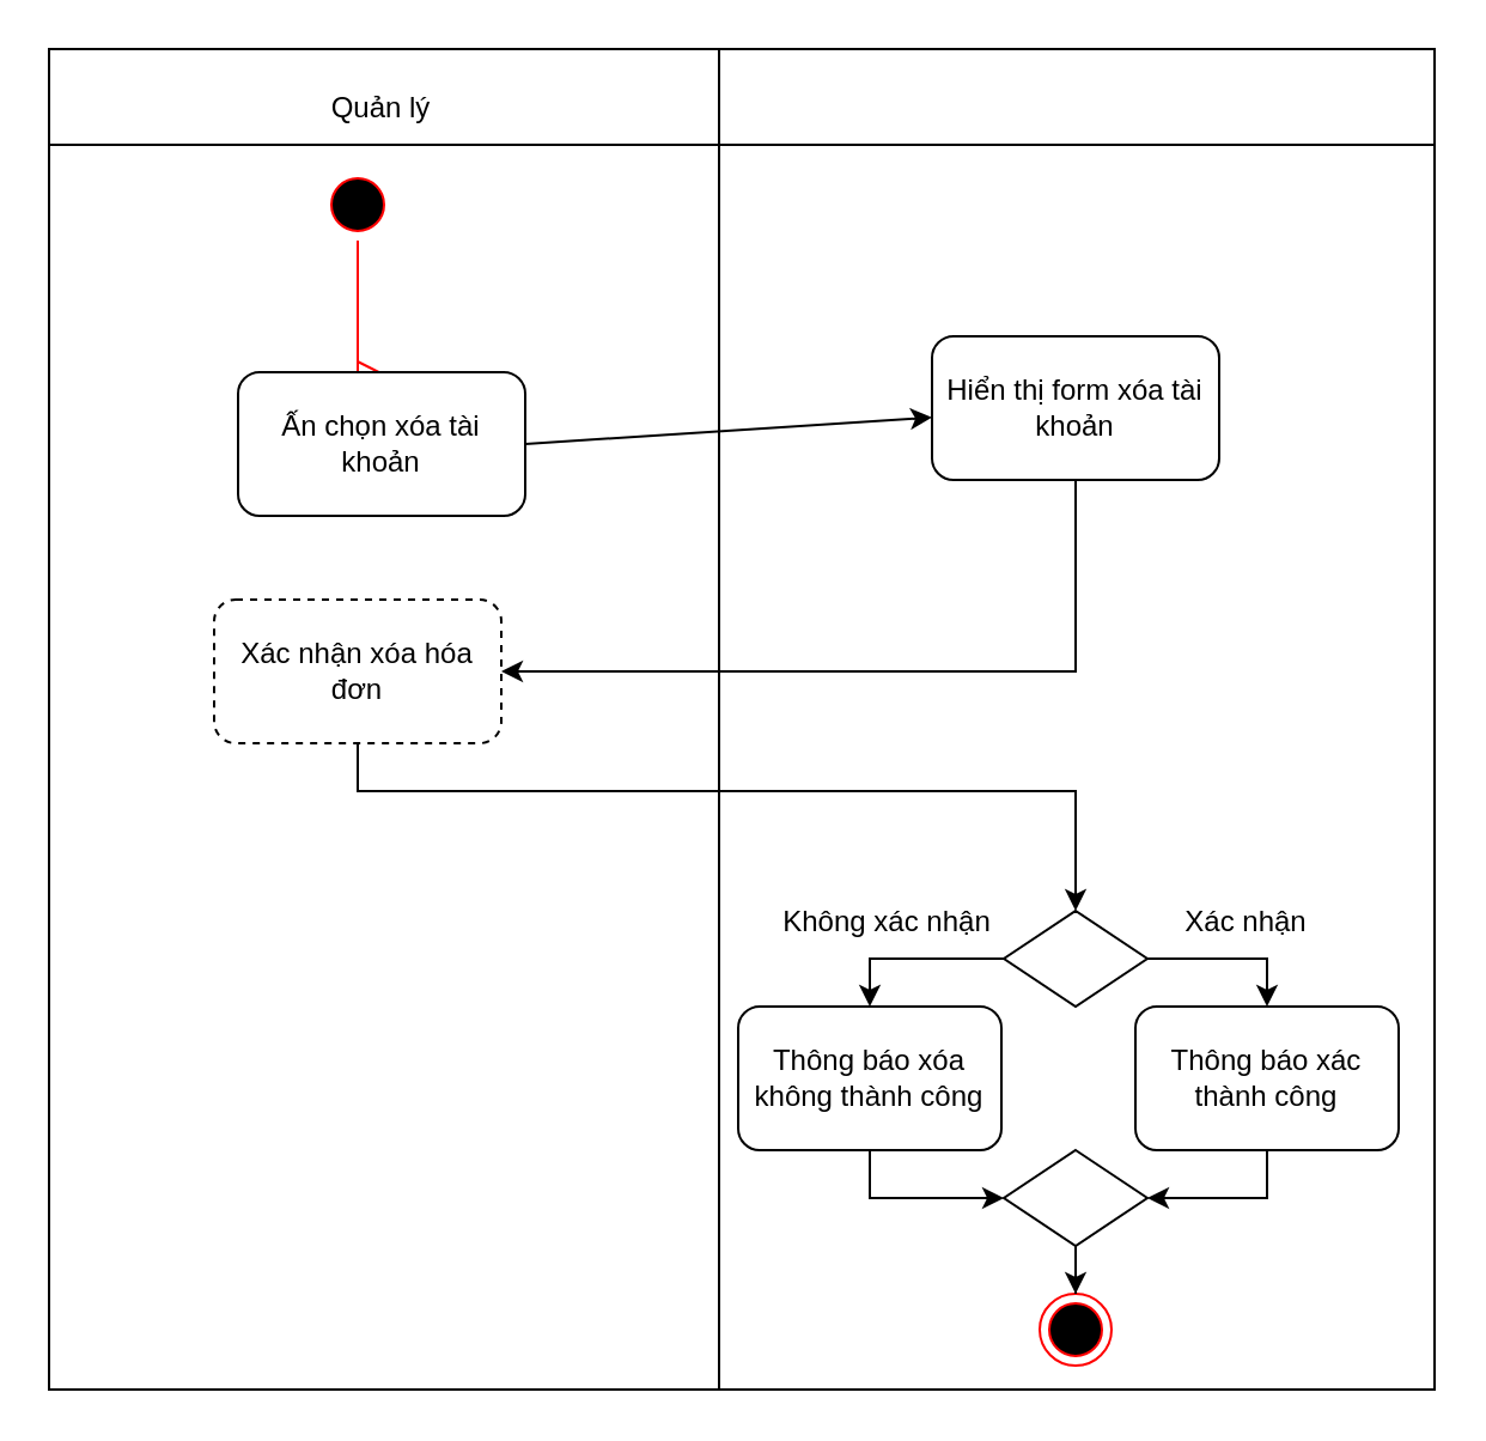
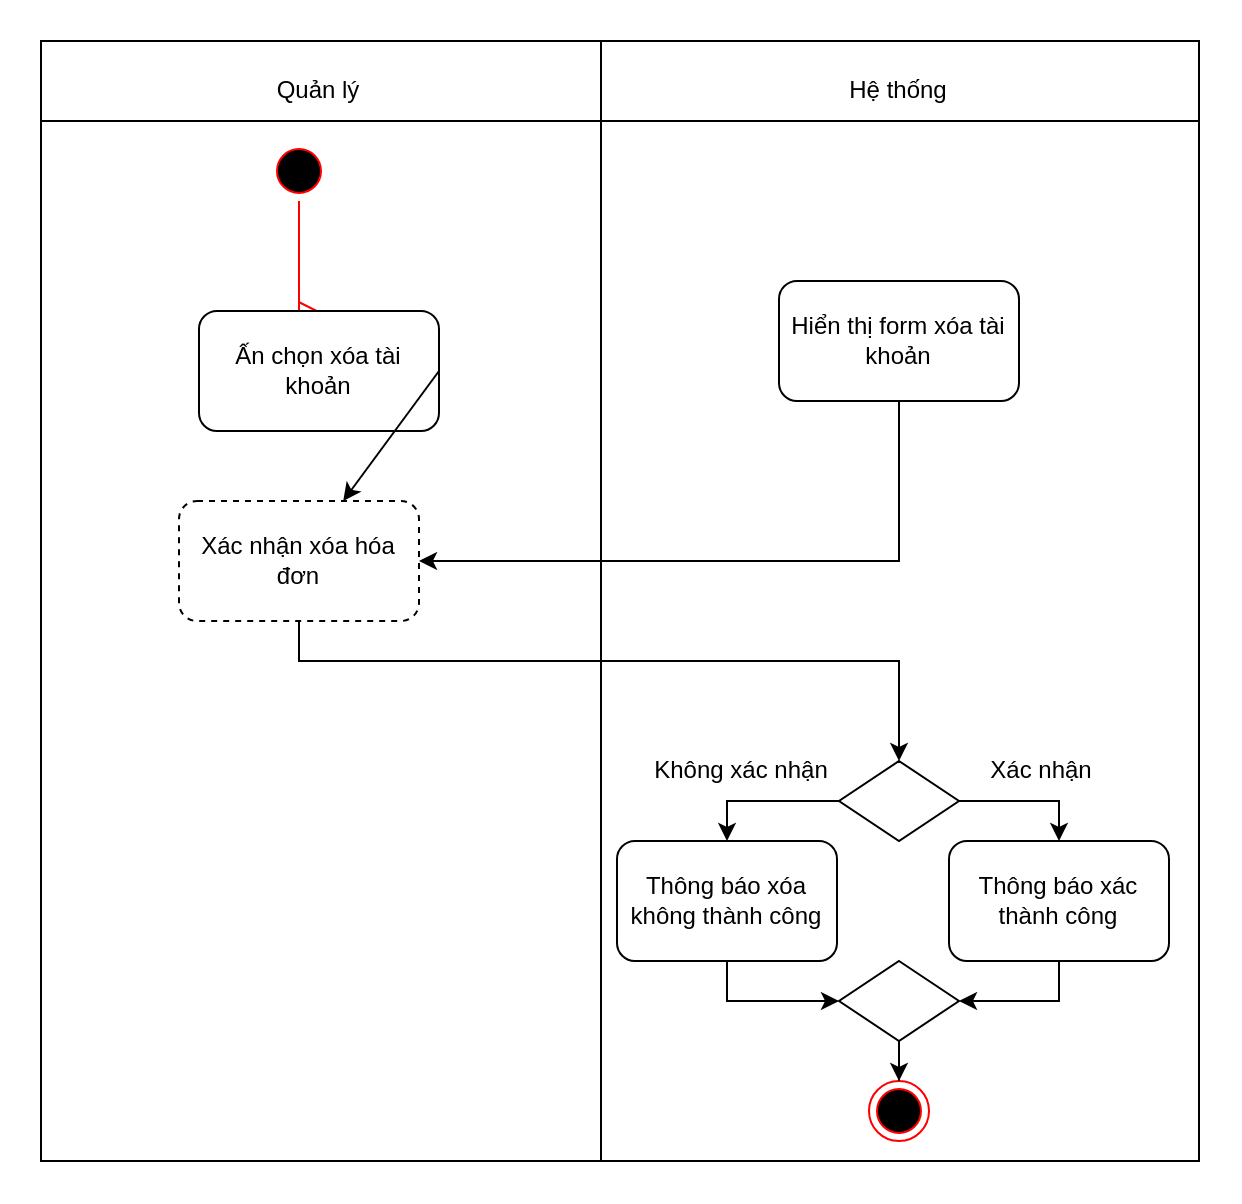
  <mxCell id="0" />
  <mxCell id="1" parent="0" />
  <mxCell id="2" value="" style="shape=internalStorage;whiteSpace=wrap;html=1;backgroundOutline=1;dx=280;dy=40;" parent="1" vertex="1"><mxGeometry x="20" y="20" width="579" height="560" as="geometry" /></mxCell>
  <mxCell id="3" value="Quản lý" style="text;html=1;align=center;verticalAlign=middle;whiteSpace=wrap;rounded=0;" parent="1" vertex="1"><mxGeometry x="129" y="30" width="60" height="30" as="geometry" /></mxCell>
+ <mxCell id="4" value="Hệ thống" style="text;html=1;align=center;verticalAlign=middle;whiteSpace=wrap;rounded=0;" parent="1" vertex="1"><mxGeometry x="419" y="30" width="60" height="30" as="geometry" /></mxCell>
  <mxCell id="5" value="" style="ellipse;html=1;shape=startState;fillColor=#000000;strokeColor=#ff0000;" parent="1" vertex="1"><mxGeometry x="134" y="70" width="30" height="30" as="geometry" /></mxCell>
  <mxCell id="6" value="" style="edgeStyle=orthogonalEdgeStyle;html=1;verticalAlign=bottom;endArrow=open;endSize=8;strokeColor=#ff0000;rounded=0;entryX=0.5;entryY=0;entryDx=0;entryDy=0;" parent="1" source="5" target="7" edge="1"><mxGeometry relative="1" as="geometry"><mxPoint x="189" y="140" as="targetPoint" /><Array as="points"><mxPoint x="149" y="120" /><mxPoint x="149" y="120" /></Array></mxGeometry></mxCell>
  <mxCell id="7" value="Ấn chọn xóa tài khoản" style="rounded=1;whiteSpace=wrap;html=1;" parent="1" vertex="1"><mxGeometry x="99" y="155" width="120" height="60" as="geometry" /></mxCell>
  <mxCell id="8" style="edgeStyle=orthogonalEdgeStyle;rounded=0;orthogonalLoop=1;jettySize=auto;html=1;" edge="1" parent="1" source="9" target="13"><mxGeometry relative="1" as="geometry"><Array as="points"><mxPoint x="449" y="280" /></Array></mxGeometry></mxCell>
  <mxCell id="9" value="Hiển thị form xóa tài khoản" style="rounded=1;whiteSpace=wrap;html=1;" parent="1" vertex="1"><mxGeometry x="389" y="140" width="120" height="60" as="geometry" /></mxCell>
- <mxCell id="10" value="" style="endArrow=classic;html=1;rounded=0;exitX=1;exitY=0.5;exitDx=0;exitDy=0;" parent="1" source="7" target="9" edge="1"><mxGeometry width="50" height="50" relative="1" as="geometry"><mxPoint x="339" y="300" as="sourcePoint" /><mxPoint x="389" y="250" as="targetPoint" /></mxGeometry></mxCell>
+ <mxCell id="10" value="" style="endArrow=classic;html=1;rounded=0;exitX=1;exitY=0.5;exitDx=0;exitDy=0;" parent="1" source="7" target="13" edge="1"><mxGeometry width="50" height="50" relative="1" as="geometry"><mxPoint x="339" y="300" as="sourcePoint" /><mxPoint x="389" y="250" as="targetPoint" /></mxGeometry></mxCell>
  <mxCell id="11" value="" style="ellipse;html=1;shape=endState;fillColor=#000000;strokeColor=#ff0000;" parent="1" vertex="1"><mxGeometry x="434" y="540" width="30" height="30" as="geometry" /></mxCell>
  <mxCell id="12" style="edgeStyle=orthogonalEdgeStyle;rounded=0;orthogonalLoop=1;jettySize=auto;html=1;entryX=0.5;entryY=0;entryDx=0;entryDy=0;" parent="1" source="13" edge="1"><mxGeometry relative="1" as="geometry"><mxPoint x="449" y="380" as="targetPoint" /><Array as="points"><mxPoint x="149" y="330" /><mxPoint x="449" y="330" /></Array></mxGeometry></mxCell>
  <mxCell id="13" value="Xác nhận xóa hóa đơn" style="rounded=1;whiteSpace=wrap;html=1;dashed=1;" parent="1" vertex="1"><mxGeometry x="89" y="250" width="120" height="60" as="geometry" /></mxCell>
  <mxCell id="14" value="" style="endArrow=classic;html=1;rounded=0;exitX=1;exitY=0.5;exitDx=0;exitDy=0;" parent="1" target="21" edge="1"><mxGeometry width="50" height="50" relative="1" as="geometry"><mxPoint x="479" y="400" as="sourcePoint" /><mxPoint x="380" y="410" as="targetPoint" /><Array as="points"><mxPoint x="529" y="400" /></Array></mxGeometry></mxCell>
  <mxCell id="15" value="Không xác nhận" style="text;html=1;align=center;verticalAlign=middle;resizable=0;points=[];autosize=1;strokeColor=none;fillColor=none;" parent="1" vertex="1"><mxGeometry x="315" y="370" width="110" height="30" as="geometry" /></mxCell>
  <mxCell id="16" value="Xác nhận" style="text;html=1;align=center;verticalAlign=middle;resizable=0;points=[];autosize=1;strokeColor=none;fillColor=none;" parent="1" vertex="1"><mxGeometry x="485" y="370" width="70" height="30" as="geometry" /></mxCell>
  <mxCell id="17" style="edgeStyle=orthogonalEdgeStyle;rounded=0;orthogonalLoop=1;jettySize=auto;html=1;entryX=0.5;entryY=0;entryDx=0;entryDy=0;" edge="1" parent="1" source="18" target="22"><mxGeometry relative="1" as="geometry" /></mxCell>
  <mxCell id="18" value="" style="rhombus;whiteSpace=wrap;html=1;" parent="1" vertex="1"><mxGeometry x="419" y="380" width="60" height="40" as="geometry" /></mxCell>
  <mxCell id="19" style="edgeStyle=orthogonalEdgeStyle;rounded=0;orthogonalLoop=1;jettySize=auto;html=1;entryX=0;entryY=0.5;entryDx=0;entryDy=0;exitX=0.5;exitY=1;exitDx=0;exitDy=0;" parent="1" target="24" edge="1"><mxGeometry relative="1" as="geometry"><mxPoint x="363" y="470" as="sourcePoint" /><Array as="points"><mxPoint x="363" y="500" /></Array></mxGeometry></mxCell>
  <mxCell id="20" style="edgeStyle=orthogonalEdgeStyle;rounded=0;orthogonalLoop=1;jettySize=auto;html=1;entryX=1;entryY=0.5;entryDx=0;entryDy=0;" parent="1" target="24" edge="1"><mxGeometry relative="1" as="geometry"><mxPoint x="529" y="470" as="sourcePoint" /><Array as="points"><mxPoint x="529" y="500" /></Array></mxGeometry></mxCell>
  <mxCell id="21" value="Thông báo xác thành công" style="rounded=1;whiteSpace=wrap;html=1;" parent="1" vertex="1"><mxGeometry x="474" y="420" width="110" height="60" as="geometry" /></mxCell>
  <mxCell id="22" value="Thông báo xóa không thành công" style="rounded=1;whiteSpace=wrap;html=1;" parent="1" vertex="1"><mxGeometry x="308" y="420" width="110" height="60" as="geometry" /></mxCell>
  <mxCell id="23" style="edgeStyle=orthogonalEdgeStyle;rounded=0;orthogonalLoop=1;jettySize=auto;html=1;" parent="1" source="24" target="11" edge="1"><mxGeometry relative="1" as="geometry" /></mxCell>
  <mxCell id="24" value="" style="rhombus;whiteSpace=wrap;html=1;" parent="1" vertex="1"><mxGeometry x="419" y="480" width="60" height="40" as="geometry" /></mxCell>
